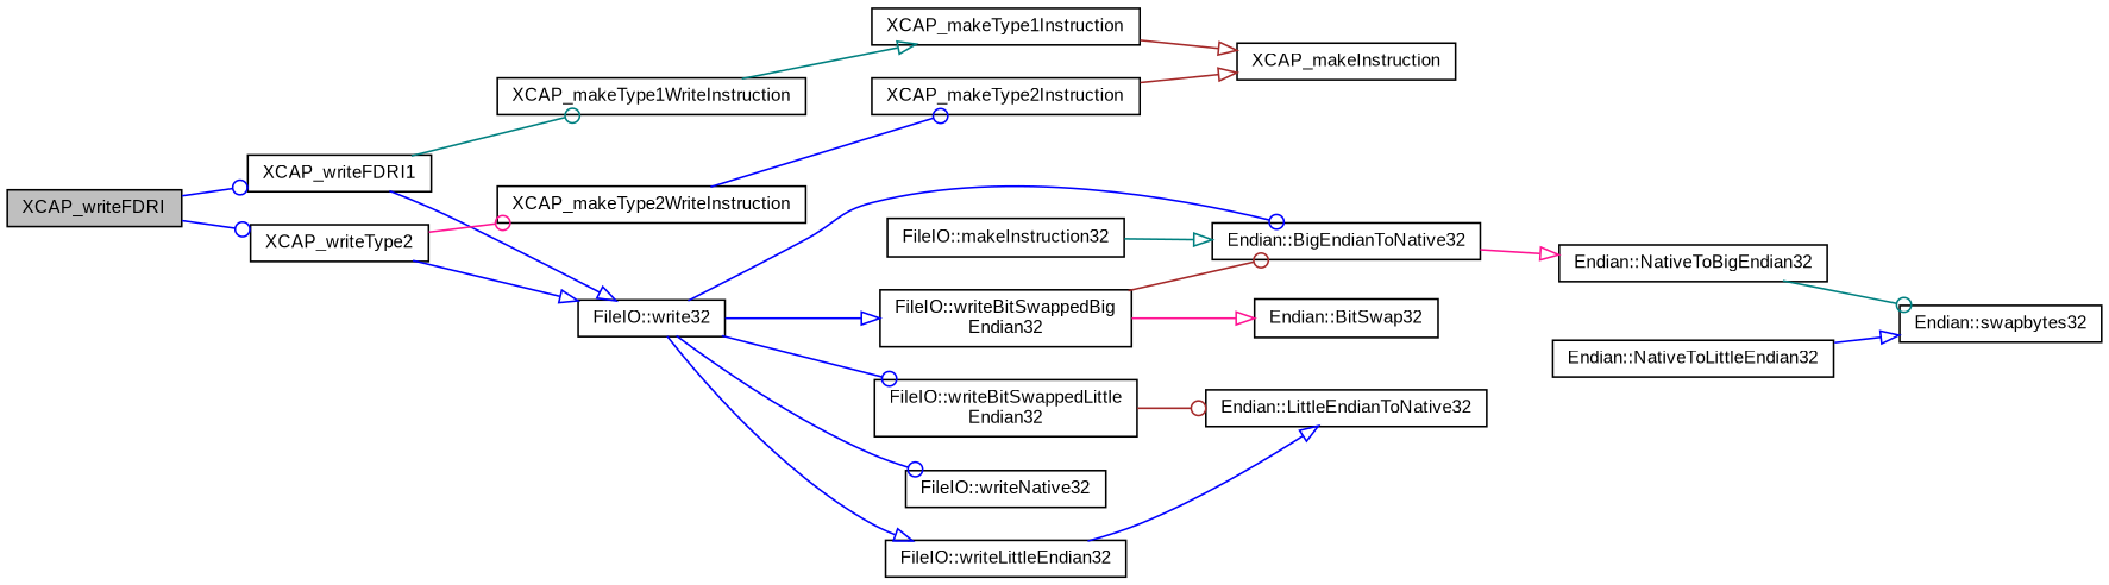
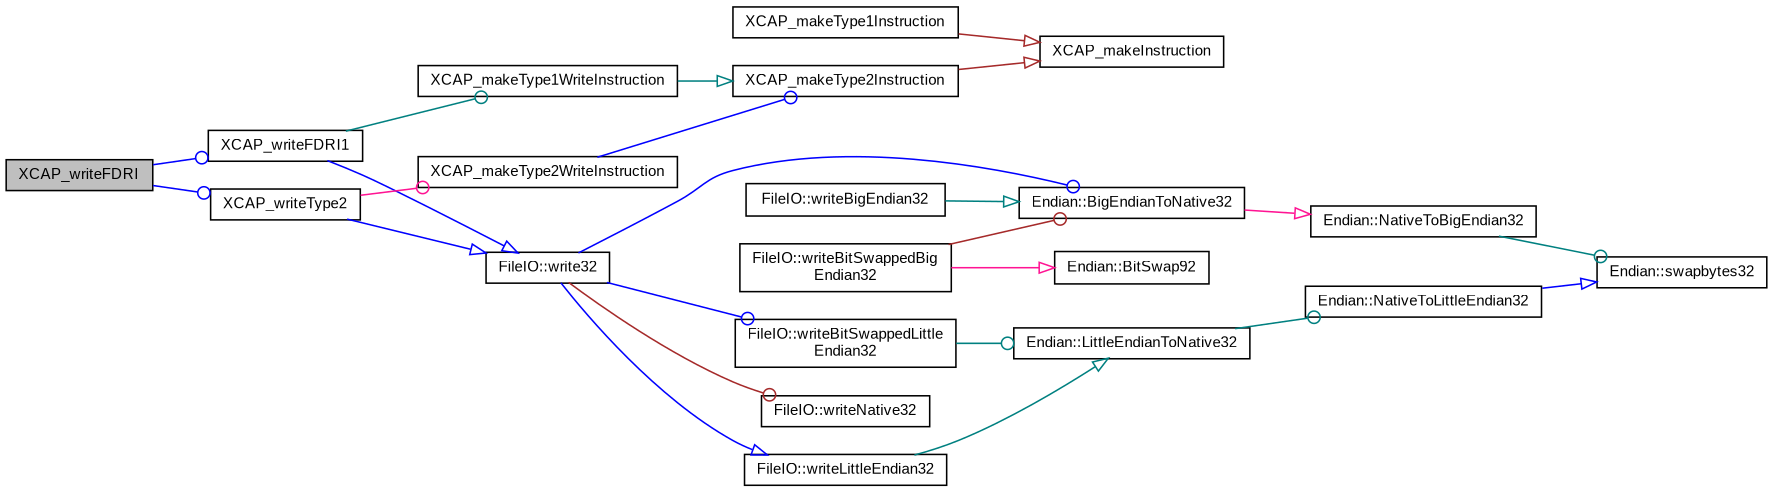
  digraph {
    fontname="Liberation Sans"
    rankdir=LR
    node [color=black fillcolor=white fontname="Liberation Sans" fontsize=10 shape=record style=filled]
    edge [arrowhead=odot color=blue fontname="Liberation Sans" fontsize=10 labelfontname=Helvetica labelfontsize=10 style=solid]
    n1 [fillcolor=grey75 fontcolor=black height=0.2 label=XCAP_writeFDRI width=0.4]
    n2 [height=0.2 label=XCAP_writeFDRI1 width=0.4]
    n3 [height=0.2 label=XCAP_writeType2 width=0.4]
    n4 [height=0.2 label="FileIO::write32" width=0.4]
    n5 [height=0.2 label=XCAP_makeType1WriteInstruction width=0.4]
    n6 [height=0.2 label=XCAP_makeType2WriteInstruction width=0.4]
    n7 [height=0.2 label="FileIO::writeBitSwappedBig\lEndian32" width=0.4]
    n8 [height=0.2 label="FileIO::writeBitSwappedLittle\lEndian32" width=0.4]
    n9 [height=0.2 label="FileIO::writeLittleEndian32" width=0.4]
    n10 [height=0.2 label="FileIO::writeNative32" width=0.4]
    n11 [height=0.2 label="Endian::BigEndianToNative32" width=0.4]
    n12 [height=0.2 label=XCAP_makeType1Instruction width=0.4]
-   n13 [height=0.2 label="FileIO::makeInstruction32" width=0.4]
-   n14 [height=0.2 label="Endian::BitSwap32" width=0.4]
+   n13 [height=0.2 label="FileIO::writeBigEndian32" width=0.4]
+   n14 [height=0.2 label="Endian::BitSwap92" width=0.4]
    n15 [height=0.2 label="Endian::LittleEndianToNative32" width=0.4]
    n16 [height=0.2 label="Endian::NativeToBigEndian32" width=0.4]
    n17 [height=0.2 label="Endian::swapbytes32" width=0.4]
    n18 [height=0.2 label="Endian::NativeToLittleEndian32" width=0.4]
    n19 [height=0.2 label=XCAP_makeInstruction width=0.4]
    n20 [height=0.2 label=XCAP_makeType2Instruction width=0.4]
    n1 -> n2
    n1 -> n3
    n2 -> n4 [arrowhead=onormal]
    n2 -> n5 [color=teal]
    n3 -> n4 [arrowhead=onormal]
    n3 -> n6 [color=deeppink]
-   n4 -> n7 [arrowhead=onormal]
    n4 -> n8
    n4 -> n9 [arrowhead=onormal]
-   n4 -> n10
+   n4 -> n10 [color=brown]
    n4 -> n11
-   n5 -> n12 [arrowhead=onormal color=teal]
+   n5 -> n20 [arrowhead=onormal color=teal]
    n6 -> n20
    n7 -> n11 [color=brown]
    n7 -> n14 [arrowhead=onormal color=deeppink]
-   n8 -> n15 [color=brown]
-   n9 -> n15 [arrowhead=onormal]
+   n8 -> n15 [color=teal]
+   n9 -> n15 [arrowhead=onormal color=teal]
    n11 -> n16 [arrowhead=onormal color=deeppink]
    n12 -> n19 [arrowhead=onormal color=brown]
    n13 -> n11 [arrowhead=onormal color=teal]
+   n15 -> n18 [color=teal]
    n16 -> n17 [color=teal]
    n18 -> n17 [arrowhead=onormal]
    n20 -> n19 [arrowhead=onormal color=brown]
  }
